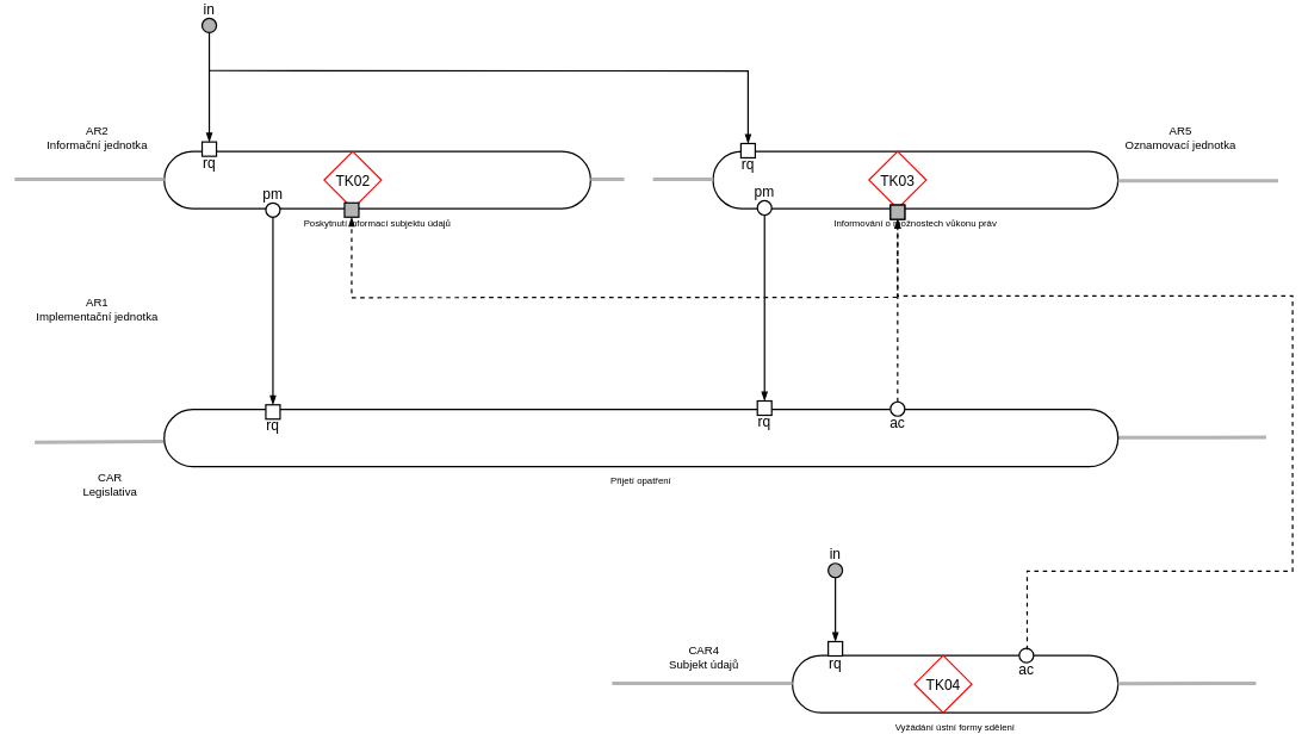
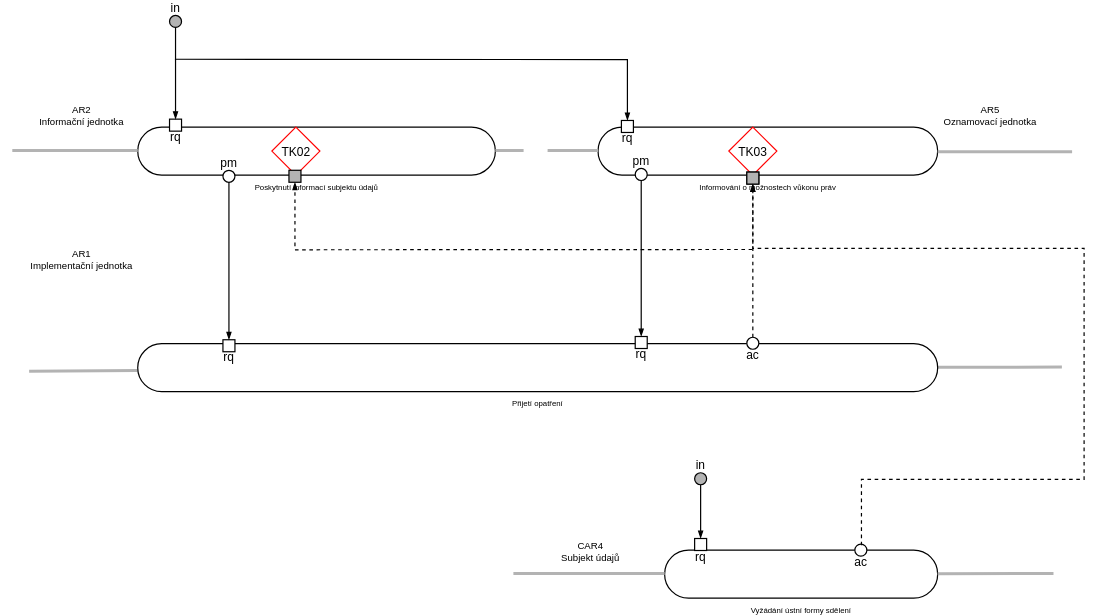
  <mxCell id="0" />
  <mxCell id="1" parent="0" />
  <mxCell id="2" value="AR1&lt;div&gt;Implementační jednotka&lt;/div&gt;" style="text;html=1;align=center;verticalAlign=middle;resizable=0;points=[];autosize=1;strokeColor=none;fillColor=none;fontSize=16;" parent="1" vertex="1"><mxGeometry x="41" y="402" width="188" height="50" as="geometry" /></mxCell>
- <mxCell id="3" value="CAR&lt;div&gt;Legislativa&lt;/div&gt;" style="text;html=1;align=center;verticalAlign=middle;resizable=0;points=[];autosize=1;strokeColor=none;fillColor=none;fontSize=16;" parent="1" vertex="1"><mxGeometry x="106" y="647" width="94" height="50" as="geometry" /></mxCell>
  <mxCell id="4" value="Poskytnutí informací subjektu údajů" style="rounded=1;whiteSpace=wrap;html=1;arcSize=50;strokeWidth=2;points=&quot;&quot;;resizable=1;resizeWidth=1;container=1;noLabel=0;labelPosition=center;verticalLabelPosition=bottom;align=center;verticalAlign=top;fontSize=13;spacing=0;spacingTop=8;collapsible=0;" parent="1" vertex="1"><mxGeometry x="229" y="206" width="596" height="80" as="geometry"><mxRectangle x="90" y="100" width="50" height="40" as="alternateBounds" /></mxGeometry></mxCell>
  <mxCell id="5" value="TK02" style="rhombus;whiteSpace=wrap;html=1;points=[[0.5,0],[0.5,1]];strokeWidth=2;strokeColor=#FF0000;fontSize=20;rotatable=0;resizable=0;" parent="4" vertex="1"><mxGeometry x="223.546" width="80" height="80" as="geometry" /></mxCell>
  <mxCell id="6" value="Informování o možnostech vůkonu práv" style="rounded=1;whiteSpace=wrap;html=1;arcSize=50;strokeWidth=2;points=&quot;&quot;;resizable=1;resizeWidth=1;container=1;noLabel=0;labelPosition=center;verticalLabelPosition=bottom;align=center;verticalAlign=top;fontSize=13;spacing=0;spacingTop=8;collapsible=0;" parent="1" vertex="1"><mxGeometry x="996" y="206" width="566" height="80" as="geometry"><mxRectangle x="90" y="100" width="50" height="40" as="alternateBounds" /></mxGeometry></mxCell>
  <mxCell id="7" value="TK03" style="rhombus;whiteSpace=wrap;html=1;points=[[0.5,0],[0.5,1]];strokeWidth=2;strokeColor=#FF0000;fontSize=20;rotatable=0;resizable=0;" parent="6" vertex="1"><mxGeometry x="218.004" width="80" height="80" as="geometry" /></mxCell>
  <mxCell id="8" value="" style="endArrow=none;html=1;strokeWidth=5;strokeColor=#B3B3B3;bendable=0;endFill=1;rounded=0;fontSize=12;startSize=8;endSize=8;curved=1;" edge="1" parent="6"><mxGeometry width="50" height="50" relative="1" as="geometry"><mxPoint x="-171" y="39.09" as="sourcePoint" /><mxPoint x="-124" y="39" as="targetPoint" /></mxGeometry></mxCell>
  <mxCell id="9" value="rq" style="whiteSpace=wrap;html=1;aspect=fixed;strokeColor=#000000;strokeWidth=2;fontSize=20;rotatable=0;editable=1;resizable=0;movable=1;points=[[0.5,0],[0.5,1]];fillColor=#FFFFFF;labelPosition=center;verticalLabelPosition=bottom;align=center;verticalAlign=top;spacingTop=-7;spacing=0;" vertex="1" parent="6"><mxGeometry x="39" y="-11" width="20" height="20" as="geometry" /></mxCell>
  <mxCell id="10" value="AR2&lt;div&gt;Informační jednotka&lt;/div&gt;" style="text;html=1;align=center;verticalAlign=middle;resizable=0;points=[];autosize=1;strokeColor=none;fillColor=none;fontSize=16;" parent="1" vertex="1"><mxGeometry x="55.5" y="162" width="159" height="50" as="geometry" /></mxCell>
  <mxCell id="11" value="AR5&lt;div&gt;Oznamovací jednotka&lt;/div&gt;" style="text;html=1;align=center;verticalAlign=middle;resizable=0;points=[];autosize=1;strokeColor=none;fillColor=none;fontSize=16;" parent="1" vertex="1"><mxGeometry x="1562" y="162" width="173" height="50" as="geometry" /></mxCell>
  <mxCell id="12" value="" style="endArrow=none;html=1;strokeWidth=5;strokeColor=#B3B3B3;bendable=0;endFill=1;rounded=0;fontSize=12;startSize=8;endSize=8;curved=1;" edge="1" parent="1" source="14"><mxGeometry width="50" height="50" relative="1" as="geometry"><mxPoint x="48" y="613" as="sourcePoint" /><mxPoint x="1769" y="606" as="targetPoint" /></mxGeometry></mxCell>
  <mxCell id="13" value="" style="endArrow=none;html=1;strokeWidth=5;strokeColor=#B3B3B3;bendable=0;endFill=1;rounded=0;fontSize=12;startSize=8;endSize=8;curved=1;" edge="1" parent="1" target="14"><mxGeometry width="50" height="50" relative="1" as="geometry"><mxPoint x="48" y="613" as="sourcePoint" /><mxPoint x="1661" y="606" as="targetPoint" /></mxGeometry></mxCell>
  <mxCell id="14" value="Přijetí opatření" style="rounded=1;whiteSpace=wrap;html=1;arcSize=50;strokeWidth=2;points=&quot;&quot;;resizable=1;resizeWidth=1;container=1;noLabel=0;labelPosition=center;verticalLabelPosition=bottom;align=center;verticalAlign=top;fontSize=13;spacing=0;spacingTop=8;collapsible=0;" parent="1" vertex="1"><mxGeometry x="229" y="567" width="1333" height="80" as="geometry"><mxRectangle x="90" y="100" width="50" height="40" as="alternateBounds" /></mxGeometry></mxCell>
  <mxCell id="15" value="" style="group" vertex="1" connectable="0" parent="1"><mxGeometry x="371" y="278" width="20" height="353" as="geometry" /></mxCell>
  <mxCell id="16" value="pm" style="ellipse;whiteSpace=wrap;html=1;aspect=fixed;strokeColor=#000000;strokeWidth=2;fontSize=20;points=[[0.5,0],[0.5,1]];resizable=0;rotatable=0;recursiveResize=0;editable=1;movable=1;labelPosition=center;verticalLabelPosition=top;align=center;verticalAlign=bottom;spacingTop=-8;spacing=0;" vertex="1" parent="15"><mxGeometry width="20" height="20" as="geometry" /></mxCell>
  <mxCell id="17" value="rq" style="whiteSpace=wrap;html=1;aspect=fixed;strokeColor=#000000;strokeWidth=2;fontSize=20;rotatable=0;editable=1;resizable=0;movable=1;points=[[0.5,0],[0.5,1]];fillColor=#FFFFFF;spacingTop=-7;spacing=0;labelPosition=center;verticalLabelPosition=bottom;align=center;verticalAlign=top;" vertex="1" parent="15"><mxGeometry y="282.4" width="20" height="20" as="geometry" /></mxCell>
  <mxCell id="18" value="" style="endArrow=blockThin;html=1;strokeColor=#000000;strokeWidth=2;endFill=1;rounded=0;exitX=0.5;exitY=1;entryX=0.5;entryY=0;arcSize=0;fontSize=12;startSize=8;endSize=8;curved=1;" edge="1" parent="15" source="16" target="17"><mxGeometry width="50" height="50" relative="1" as="geometry"><mxPoint x="-20.333" y="105.9" as="sourcePoint" /><mxPoint x="-20.333" y="317.7" as="targetPoint" /><Array as="points" /></mxGeometry></mxCell>
  <mxCell id="19" value="" style="group" parent="1" vertex="1" connectable="0"><mxGeometry x="1058" y="275" width="20" height="350" as="geometry" /></mxCell>
  <mxCell id="20" value="pm" style="ellipse;whiteSpace=wrap;html=1;aspect=fixed;strokeColor=#000000;strokeWidth=2;fontSize=20;points=[[0.5,0],[0.5,1]];resizable=0;rotatable=0;recursiveResize=0;editable=1;movable=1;labelPosition=center;verticalLabelPosition=top;align=center;verticalAlign=bottom;spacingTop=-8;spacing=0;" parent="19" vertex="1"><mxGeometry width="20" height="20" as="geometry" /></mxCell>
  <mxCell id="21" value="rq" style="whiteSpace=wrap;html=1;aspect=fixed;strokeColor=#000000;strokeWidth=2;fontSize=20;rotatable=0;editable=1;resizable=0;movable=1;points=[[0.5,0],[0.5,1]];fillColor=#FFFFFF;spacingTop=-7;spacing=0;labelPosition=center;verticalLabelPosition=bottom;align=center;verticalAlign=top;" parent="19" vertex="1"><mxGeometry y="280.0" width="20" height="20" as="geometry" /></mxCell>
  <mxCell id="22" value="" style="endArrow=blockThin;html=1;strokeColor=#000000;strokeWidth=2;endFill=1;rounded=0;exitX=0.5;exitY=1;entryX=0.5;entryY=0;arcSize=0;fontSize=12;startSize=8;endSize=8;curved=1;" parent="19" source="20" target="21" edge="1"><mxGeometry width="50" height="50" relative="1" as="geometry"><mxPoint x="-20.333" y="105.0" as="sourcePoint" /><mxPoint x="-20.333" y="315.0" as="targetPoint" /><Array as="points" /></mxGeometry></mxCell>
  <mxCell id="23" value="" style="group" vertex="1" connectable="0" parent="1"><mxGeometry x="1244" y="281" width="20" height="344" as="geometry" /></mxCell>
  <mxCell id="24" value="ac" style="ellipse;whiteSpace=wrap;html=1;aspect=fixed;strokeColor=#000000;strokeWidth=2;fontSize=20;points=[[0.5,0],[0.5,1]];resizable=0;rotatable=0;recursiveResize=0;editable=1;movable=1;labelPosition=center;verticalLabelPosition=bottom;align=center;verticalAlign=top;spacingTop=-7;spacing=0;" vertex="1" parent="23"><mxGeometry y="275.2" width="20" height="20" as="geometry" /></mxCell>
  <mxCell id="25" value="" style="whiteSpace=wrap;html=1;aspect=fixed;strokeColor=#000000;strokeWidth=2;fontSize=20;rotatable=0;editable=1;resizable=0;movable=1;points=[[0.5,0],[0.5,1]];fillColor=#B3B3B3;labelPosition=center;verticalLabelPosition=top;align=center;verticalAlign=bottom;spacingTop=-8;spacing=0;" vertex="1" parent="23"><mxGeometry width="20" height="20" as="geometry" /></mxCell>
  <mxCell id="26" value="" style="endArrow=blockThin;html=1;strokeColor=#000000;strokeWidth=2;endFill=1;rounded=0;dashed=1;entryX=0.5;entryY=1;exitX=0.5;exitY=0;arcSize=0;fontSize=12;startSize=8;endSize=8;curved=1;" edge="1" parent="23" source="24" target="25"><mxGeometry width="50" height="50" relative="1" as="geometry"><mxPoint x="50.0" y="412.8" as="sourcePoint" /><mxPoint x="50.0" y="137.6" as="targetPoint" /><Array as="points" /></mxGeometry></mxCell>
  <mxCell id="27" value="" style="endArrow=blockThin;html=1;strokeColor=#000000;strokeWidth=2;endFill=1;rounded=0;dashed=1;arcSize=0;fontSize=12;startSize=8;endSize=8;edgeStyle=orthogonalEdgeStyle;entryX=0.5;entryY=1;entryDx=0;entryDy=0;" edge="1" parent="23" target="29"><mxGeometry width="50" height="50" relative="1" as="geometry"><mxPoint x="9" y="129" as="sourcePoint" /><mxPoint x="8.57" y="191" as="targetPoint" /></mxGeometry></mxCell>
  <mxCell id="28" value="" style="whiteSpace=wrap;html=1;aspect=fixed;strokeColor=#000000;strokeWidth=2;fontSize=20;rotatable=0;editable=1;resizable=0;movable=1;points=[[0.5,0],[0.5,1]];fillColor=#B3B3B3;labelPosition=center;verticalLabelPosition=top;align=center;verticalAlign=bottom;spacingTop=-8;spacing=0;" vertex="1" parent="23"><mxGeometry width="20" height="20" as="geometry" /></mxCell>
  <mxCell id="29" value="" style="whiteSpace=wrap;html=1;aspect=fixed;strokeColor=#000000;strokeWidth=2;fontSize=20;rotatable=0;editable=1;resizable=0;movable=1;points=[[0.5,0],[0.5,1]];fillColor=#B3B3B3;labelPosition=center;verticalLabelPosition=bottom;align=center;verticalAlign=top;spacingTop=-7;spacing=0;" vertex="1" parent="1"><mxGeometry x="481" y="278" width="20" height="20" as="geometry" /></mxCell>
  <mxCell id="30" value="" style="endArrow=none;html=1;strokeWidth=5;strokeColor=#B3B3B3;bendable=0;endFill=1;rounded=0;fontSize=12;startSize=8;endSize=8;curved=1;" edge="1" parent="1"><mxGeometry width="50" height="50" relative="1" as="geometry"><mxPoint x="20" y="245" as="sourcePoint" /><mxPoint x="229" y="245.09" as="targetPoint" /></mxGeometry></mxCell>
  <mxCell id="31" value="" style="group" parent="1" vertex="1" connectable="0"><mxGeometry x="282" y="20" width="20" height="216" as="geometry" /></mxCell>
  <mxCell id="32" value="in" style="ellipse;whiteSpace=wrap;html=1;aspect=fixed;strokeColor=#000000;strokeWidth=2;fontSize=20;points=[[0.5,0],[0.5,1]];rotatable=0;editable=1;resizable=0;movable=1;fillColor=#B3B3B3;labelPosition=center;verticalLabelPosition=top;align=center;verticalAlign=bottom;spacingTop=-8;spacing=0;" parent="31" vertex="1"><mxGeometry width="20" height="20" as="geometry" /></mxCell>
  <mxCell id="33" value="rq" style="whiteSpace=wrap;html=1;aspect=fixed;strokeColor=#000000;strokeWidth=2;fontSize=20;rotatable=0;editable=1;resizable=0;movable=1;points=[[0.5,0],[0.5,1]];fillColor=#FFFFFF;labelPosition=center;verticalLabelPosition=bottom;align=center;verticalAlign=top;spacing=0;spacingBottom=0;spacingTop=-7;" parent="31" vertex="1"><mxGeometry y="172.8" width="20" height="20" as="geometry" /></mxCell>
  <mxCell id="34" value="" style="endArrow=blockThin;html=1;strokeColor=#000000;strokeWidth=2;endFill=1;rounded=0;exitX=0.5;exitY=1;entryX=0.5;entryY=0;arcSize=0;fontSize=12;startSize=8;endSize=8;curved=1;" parent="31" source="32" target="33" edge="1"><mxGeometry width="50" height="50" relative="1" as="geometry"><mxPoint x="30.0" y="86.4" as="sourcePoint" /><mxPoint x="30.0" y="259.2" as="targetPoint" /><Array as="points" /></mxGeometry></mxCell>
  <mxCell id="35" value="" style="endArrow=blockThin;html=1;strokeColor=#000000;strokeWidth=2;endFill=1;rounded=0;arcSize=0;fontSize=12;startSize=8;endSize=8;edgeStyle=orthogonalEdgeStyle;entryX=0.5;entryY=0;entryDx=0;entryDy=0;" edge="1" parent="31" target="9"><mxGeometry width="50" height="50" relative="1" as="geometry"><mxPoint x="9" y="73" as="sourcePoint" /><mxPoint x="762" y="170" as="targetPoint" /></mxGeometry></mxCell>
  <mxCell id="36" value="" style="endArrow=none;html=1;strokeWidth=5;strokeColor=#B3B3B3;bendable=0;endFill=1;rounded=0;fontSize=12;startSize=8;endSize=8;curved=1;" edge="1" parent="1"><mxGeometry width="50" height="50" relative="1" as="geometry"><mxPoint x="912" y="245" as="sourcePoint" /><mxPoint x="996" y="245.23" as="targetPoint" /></mxGeometry></mxCell>
  <mxCell id="37" value="" style="endArrow=none;html=1;strokeWidth=5;strokeColor=#B3B3B3;bendable=0;endFill=1;rounded=0;fontSize=12;startSize=8;endSize=8;curved=1;" edge="1" parent="1"><mxGeometry width="50" height="50" relative="1" as="geometry"><mxPoint x="1562" y="247" as="sourcePoint" /><mxPoint x="1786" y="247" as="targetPoint" /></mxGeometry></mxCell>
  <mxCell id="38" value="Vyžádání ústní formy sdělení" style="rounded=1;whiteSpace=wrap;html=1;arcSize=50;strokeWidth=2;points=&quot;&quot;;resizable=1;resizeWidth=1;container=1;noLabel=0;labelPosition=center;verticalLabelPosition=bottom;align=center;verticalAlign=top;fontSize=13;spacing=0;spacingTop=8;collapsible=0;" vertex="1" parent="1"><mxGeometry x="1107" y="911" width="455" height="80" as="geometry"><mxRectangle x="90" y="100" width="50" height="40" as="alternateBounds" /></mxGeometry></mxCell>
- <mxCell id="39" value="TK04" style="rhombus;whiteSpace=wrap;html=1;points=[[0.5,0],[0.5,1]];strokeWidth=2;strokeColor=#FF0000;fontSize=20;rotatable=0;resizable=0;" vertex="1" parent="38"><mxGeometry x="170.66" width="80" height="80" as="geometry" /></mxCell>
  <mxCell id="40" value="ac" style="ellipse;whiteSpace=wrap;html=1;aspect=fixed;strokeColor=#000000;strokeWidth=2;fontSize=20;points=[[0.5,0],[0.5,1]];resizable=0;rotatable=0;recursiveResize=0;editable=1;movable=1;labelPosition=center;verticalLabelPosition=bottom;align=center;verticalAlign=top;spacingTop=-7;spacing=0;" vertex="1" parent="38"><mxGeometry x="317" y="-10" width="20" height="20" as="geometry" /></mxCell>
  <mxCell id="41" value="" style="endArrow=none;html=1;strokeWidth=5;strokeColor=#B3B3B3;bendable=0;endFill=1;rounded=0;fontSize=12;startSize=8;endSize=8;curved=1;" edge="1" parent="1"><mxGeometry width="50" height="50" relative="1" as="geometry"><mxPoint x="855" y="950" as="sourcePoint" /><mxPoint x="1107" y="949.89" as="targetPoint" /></mxGeometry></mxCell>
  <mxCell id="42" value="" style="endArrow=none;html=1;strokeWidth=5;strokeColor=#B3B3B3;bendable=0;endFill=1;rounded=0;fontSize=12;startSize=8;endSize=8;curved=1;" edge="1" parent="1"><mxGeometry width="50" height="50" relative="1" as="geometry"><mxPoint x="1562" y="950.34" as="sourcePoint" /><mxPoint x="1755" y="950" as="targetPoint" /></mxGeometry></mxCell>
  <mxCell id="43" value="CAR4&lt;div&gt;Subjekt údajů&lt;/div&gt;" style="text;html=1;align=center;verticalAlign=middle;resizable=0;points=[];autosize=1;strokeColor=none;fillColor=none;fontSize=16;" vertex="1" parent="1"><mxGeometry x="925.5" y="888.5" width="115" height="50" as="geometry" /></mxCell>
  <mxCell id="44" value="" style="endArrow=blockThin;html=1;strokeColor=#000000;strokeWidth=2;endFill=1;rounded=0;dashed=1;entryX=0.5;entryY=1;arcSize=0;fontSize=12;startSize=8;endSize=8;edgeStyle=orthogonalEdgeStyle;entryDx=0;entryDy=0;" edge="1" parent="1" target="25"><mxGeometry width="50" height="50" relative="1" as="geometry"><mxPoint x="1435" y="903" as="sourcePoint" /><mxPoint x="1534" y="535.8" as="targetPoint" /><Array as="points"><mxPoint x="1435" y="793" /><mxPoint x="1806" y="793" /><mxPoint x="1806" y="408" /><mxPoint x="1254" y="408" /></Array></mxGeometry></mxCell>
  <mxCell id="45" value="" style="group" vertex="1" connectable="0" parent="1"><mxGeometry x="1157" y="782" width="20" height="137" as="geometry" /></mxCell>
  <mxCell id="46" value="in" style="ellipse;whiteSpace=wrap;html=1;aspect=fixed;strokeColor=#000000;strokeWidth=2;fontSize=20;points=[[0.5,0],[0.5,1]];rotatable=0;editable=1;resizable=0;movable=1;fillColor=#B3B3B3;labelPosition=center;verticalLabelPosition=top;align=center;verticalAlign=bottom;spacingTop=-8;spacing=0;" vertex="1" parent="45"><mxGeometry width="20" height="20" as="geometry" /></mxCell>
  <mxCell id="47" value="rq" style="whiteSpace=wrap;html=1;aspect=fixed;strokeColor=#000000;strokeWidth=2;fontSize=20;rotatable=0;editable=1;resizable=0;movable=1;points=[[0.5,0],[0.5,1]];fillColor=#FFFFFF;labelPosition=center;verticalLabelPosition=bottom;align=center;verticalAlign=top;spacing=0;spacingBottom=0;spacingTop=-7;" vertex="1" parent="45"><mxGeometry y="109.6" width="20" height="20" as="geometry" /></mxCell>
  <mxCell id="48" value="" style="endArrow=blockThin;html=1;strokeColor=#000000;strokeWidth=2;endFill=1;rounded=0;exitX=0.5;exitY=1;entryX=0.5;entryY=0;arcSize=0;fontSize=12;startSize=8;endSize=8;curved=1;" edge="1" parent="45" source="46" target="47"><mxGeometry width="50" height="50" relative="1" as="geometry"><mxPoint x="30.0" y="54.8" as="sourcePoint" /><mxPoint x="30.0" y="164.4" as="targetPoint" /><Array as="points" /></mxGeometry></mxCell>
